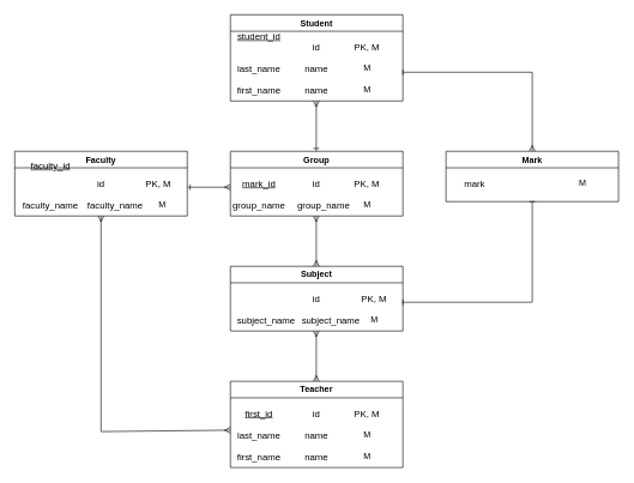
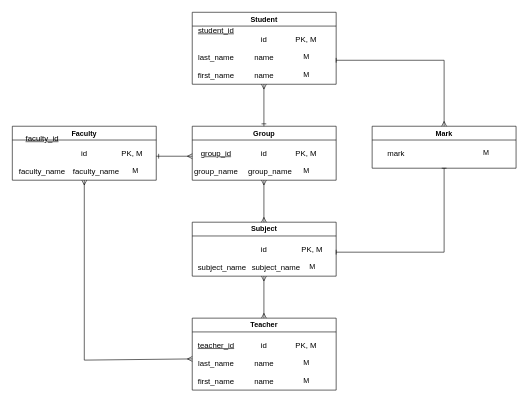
  <mxCell id="0" />
  <mxCell id="1" parent="0" />
  <mxCell id="2" value="Student" style="swimlane;whiteSpace=wrap;html=1;" vertex="1" parent="1"><mxGeometry x="320" y="20" width="240" height="120" as="geometry" /></mxCell>
  <mxCell id="3" value="&lt;u&gt;student_id&lt;/u&gt;" style="text;html=1;align=center;verticalAlign=middle;whiteSpace=wrap;rounded=0;fontSize=13;" vertex="1" parent="2"><mxGeometry x="10" y="15" width="60" height="30" as="geometry" /></mxCell>
  <mxCell id="4" value="last_name" style="text;html=1;align=center;verticalAlign=middle;whiteSpace=wrap;rounded=0;fontSize=13;" vertex="1" parent="2"><mxGeometry x="10" y="60" width="60" height="30" as="geometry" /></mxCell>
  <mxCell id="5" value="first_name" style="text;html=1;align=center;verticalAlign=middle;whiteSpace=wrap;rounded=0;fontSize=13;" vertex="1" parent="2"><mxGeometry x="10" y="90" width="60" height="30" as="geometry" /></mxCell>
  <mxCell id="6" value="name" style="text;html=1;align=center;verticalAlign=middle;whiteSpace=wrap;rounded=0;fontSize=13;" vertex="1" parent="2"><mxGeometry x="90" y="60" width="60" height="30" as="geometry" /></mxCell>
  <mxCell id="7" value="name" style="text;html=1;align=center;verticalAlign=middle;whiteSpace=wrap;rounded=0;fontSize=13;" vertex="1" parent="2"><mxGeometry x="90" y="90" width="60" height="30" as="geometry" /></mxCell>
  <mxCell id="8" value="id" style="text;html=1;align=center;verticalAlign=middle;whiteSpace=wrap;rounded=0;fontSize=13;" vertex="1" parent="2"><mxGeometry x="90" y="30" width="60" height="30" as="geometry" /></mxCell>
  <mxCell id="9" value="PK, M" style="text;html=1;align=center;verticalAlign=middle;whiteSpace=wrap;rounded=0;fontSize=13;" vertex="1" parent="2"><mxGeometry x="160" y="30" width="60" height="30" as="geometry" /></mxCell>
  <mxCell id="10" value="M" style="text;html=1;align=center;verticalAlign=middle;resizable=0;points=[];autosize=1;strokeColor=none;fillColor=none;" vertex="1" parent="2"><mxGeometry x="175" y="90" width="30" height="30" as="geometry" /></mxCell>
  <mxCell id="11" value="M" style="text;html=1;align=center;verticalAlign=middle;resizable=0;points=[];autosize=1;strokeColor=none;fillColor=none;" vertex="1" parent="2"><mxGeometry x="175" y="60" width="30" height="30" as="geometry" /></mxCell>
  <mxCell id="12" value="Group" style="swimlane;whiteSpace=wrap;html=1;" vertex="1" parent="1"><mxGeometry x="320" y="210" width="240" height="90" as="geometry" /></mxCell>
- <mxCell id="13" value="&lt;u&gt;mark_id&lt;/u&gt;" style="text;html=1;align=center;verticalAlign=middle;whiteSpace=wrap;rounded=0;fontSize=13;" vertex="1" parent="12"><mxGeometry x="10" y="30" width="60" height="30" as="geometry" /></mxCell>
+ <mxCell id="13" value="&lt;u&gt;group_id&lt;/u&gt;" style="text;html=1;align=center;verticalAlign=middle;whiteSpace=wrap;rounded=0;fontSize=13;" vertex="1" parent="12"><mxGeometry x="10" y="30" width="60" height="30" as="geometry" /></mxCell>
  <mxCell id="14" value="group_name" style="text;html=1;align=center;verticalAlign=middle;whiteSpace=wrap;rounded=0;fontSize=13;" vertex="1" parent="12"><mxGeometry x="10" y="60" width="60" height="30" as="geometry" /></mxCell>
  <mxCell id="15" value="id" style="text;html=1;align=center;verticalAlign=middle;whiteSpace=wrap;rounded=0;fontSize=13;" vertex="1" parent="12"><mxGeometry x="90" y="30" width="60" height="30" as="geometry" /></mxCell>
  <mxCell id="16" value="PK, M" style="text;html=1;align=center;verticalAlign=middle;whiteSpace=wrap;rounded=0;fontSize=13;" vertex="1" parent="12"><mxGeometry x="160" y="30" width="60" height="30" as="geometry" /></mxCell>
  <mxCell id="17" value="M" style="text;html=1;align=center;verticalAlign=middle;resizable=0;points=[];autosize=1;strokeColor=none;fillColor=none;" vertex="1" parent="12"><mxGeometry x="175" y="60" width="30" height="30" as="geometry" /></mxCell>
  <mxCell id="18" value="group_name" style="text;html=1;align=center;verticalAlign=middle;whiteSpace=wrap;rounded=0;fontSize=13;" vertex="1" parent="12"><mxGeometry x="100" y="60" width="60" height="30" as="geometry" /></mxCell>
  <mxCell id="19" value="Subject" style="swimlane;whiteSpace=wrap;html=1;" vertex="1" parent="1"><mxGeometry x="320" y="370" width="240" height="90" as="geometry" /></mxCell>
  <mxCell id="20" value="subject_name" style="text;html=1;align=center;verticalAlign=middle;whiteSpace=wrap;rounded=0;fontSize=13;" vertex="1" parent="19"><mxGeometry x="20" y="60" width="60" height="30" as="geometry" /></mxCell>
  <mxCell id="21" value="id" style="text;html=1;align=center;verticalAlign=middle;whiteSpace=wrap;rounded=0;fontSize=13;" vertex="1" parent="19"><mxGeometry x="90" y="30" width="60" height="30" as="geometry" /></mxCell>
  <mxCell id="22" value="PK, M" style="text;html=1;align=center;verticalAlign=middle;whiteSpace=wrap;rounded=0;fontSize=13;" vertex="1" parent="19"><mxGeometry x="170" y="30" width="60" height="30" as="geometry" /></mxCell>
  <mxCell id="23" value="M" style="text;html=1;align=center;verticalAlign=middle;resizable=0;points=[];autosize=1;strokeColor=none;fillColor=none;" vertex="1" parent="19"><mxGeometry x="185" y="60" width="30" height="30" as="geometry" /></mxCell>
  <mxCell id="24" value="subject_name" style="text;html=1;align=center;verticalAlign=middle;whiteSpace=wrap;rounded=0;fontSize=13;" vertex="1" parent="19"><mxGeometry x="110" y="60" width="60" height="30" as="geometry" /></mxCell>
  <mxCell id="25" value="Teacher" style="swimlane;whiteSpace=wrap;html=1;" vertex="1" parent="1"><mxGeometry x="320" y="530" width="240" height="120" as="geometry" /></mxCell>
- <mxCell id="26" value="&lt;u&gt;first_id&lt;/u&gt;" style="text;html=1;align=center;verticalAlign=middle;whiteSpace=wrap;rounded=0;fontSize=13;" vertex="1" parent="25"><mxGeometry x="10" y="30" width="60" height="30" as="geometry" /></mxCell>
+ <mxCell id="26" value="&lt;u&gt;teacher_id&lt;/u&gt;" style="text;html=1;align=center;verticalAlign=middle;whiteSpace=wrap;rounded=0;fontSize=13;" vertex="1" parent="25"><mxGeometry x="10" y="30" width="60" height="30" as="geometry" /></mxCell>
  <mxCell id="27" value="last_name" style="text;html=1;align=center;verticalAlign=middle;whiteSpace=wrap;rounded=0;fontSize=13;" vertex="1" parent="25"><mxGeometry x="10" y="60" width="60" height="30" as="geometry" /></mxCell>
  <mxCell id="28" value="first_name" style="text;html=1;align=center;verticalAlign=middle;whiteSpace=wrap;rounded=0;fontSize=13;" vertex="1" parent="25"><mxGeometry x="10" y="90" width="60" height="30" as="geometry" /></mxCell>
  <mxCell id="29" value="name" style="text;html=1;align=center;verticalAlign=middle;whiteSpace=wrap;rounded=0;fontSize=13;" vertex="1" parent="25"><mxGeometry x="90" y="60" width="60" height="30" as="geometry" /></mxCell>
  <mxCell id="30" value="name" style="text;html=1;align=center;verticalAlign=middle;whiteSpace=wrap;rounded=0;fontSize=13;" vertex="1" parent="25"><mxGeometry x="90" y="90" width="60" height="30" as="geometry" /></mxCell>
  <mxCell id="31" value="id" style="text;html=1;align=center;verticalAlign=middle;whiteSpace=wrap;rounded=0;fontSize=13;" vertex="1" parent="25"><mxGeometry x="90" y="30" width="60" height="30" as="geometry" /></mxCell>
  <mxCell id="32" value="PK, M" style="text;html=1;align=center;verticalAlign=middle;whiteSpace=wrap;rounded=0;fontSize=13;" vertex="1" parent="25"><mxGeometry x="160" y="30" width="60" height="30" as="geometry" /></mxCell>
  <mxCell id="33" value="M" style="text;html=1;align=center;verticalAlign=middle;resizable=0;points=[];autosize=1;strokeColor=none;fillColor=none;" vertex="1" parent="25"><mxGeometry x="175" y="90" width="30" height="30" as="geometry" /></mxCell>
  <mxCell id="34" value="M" style="text;html=1;align=center;verticalAlign=middle;resizable=0;points=[];autosize=1;strokeColor=none;fillColor=none;" vertex="1" parent="25"><mxGeometry x="175" y="60" width="30" height="30" as="geometry" /></mxCell>
  <mxCell id="35" value="Faculty" style="swimlane;whiteSpace=wrap;html=1;" vertex="1" parent="1"><mxGeometry y="210" width="240" height="90" as="geometry" x="20" /></mxCell>
  <mxCell id="36" value="&lt;u&gt;faculty_id&lt;/u&gt;" style="text;html=1;align=center;verticalAlign=middle;whiteSpace=wrap;rounded=0;fontSize=13;" vertex="1" parent="35"><mxGeometry x="20" y="5" width="60" height="30" as="geometry" /></mxCell>
  <mxCell id="37" value="faculty_name" style="text;html=1;align=center;verticalAlign=middle;whiteSpace=wrap;rounded=0;fontSize=13;" vertex="1" parent="35"><mxGeometry x="20" y="60" width="60" height="30" as="geometry" /></mxCell>
  <mxCell id="38" value="id" style="text;html=1;align=center;verticalAlign=middle;whiteSpace=wrap;rounded=0;fontSize=13;" vertex="1" parent="35"><mxGeometry x="90" y="30" width="60" height="30" as="geometry" /></mxCell>
  <mxCell id="39" value="PK, M" style="text;html=1;align=center;verticalAlign=middle;whiteSpace=wrap;rounded=0;fontSize=13;" vertex="1" parent="35"><mxGeometry x="170" y="30" width="60" height="30" as="geometry" /></mxCell>
  <mxCell id="40" value="M" style="text;html=1;align=center;verticalAlign=middle;resizable=0;points=[];autosize=1;strokeColor=none;fillColor=none;" vertex="1" parent="35"><mxGeometry x="190" y="60" width="30" height="30" as="geometry" /></mxCell>
  <mxCell id="41" value="faculty_name" style="text;html=1;align=center;verticalAlign=middle;whiteSpace=wrap;rounded=0;fontSize=13;" vertex="1" parent="35"><mxGeometry x="110" y="60" width="60" height="30" as="geometry" /></mxCell>
  <mxCell id="42" value="Mark" style="swimlane;whiteSpace=wrap;html=1;" vertex="1" parent="1"><mxGeometry x="620" y="210" width="240" height="70" as="geometry" /></mxCell>
  <mxCell id="43" value="mark" style="text;html=1;align=center;verticalAlign=middle;whiteSpace=wrap;rounded=0;fontSize=13;" vertex="1" parent="42"><mxGeometry x="10" y="30" width="60" height="30" as="geometry" /></mxCell>
  <mxCell id="44" value="M" style="text;html=1;align=center;verticalAlign=middle;resizable=0;points=[];autosize=1;strokeColor=none;fillColor=none;" vertex="1" parent="42"><mxGeometry x="175" y="30" width="30" height="30" as="geometry" /></mxCell>
  <mxCell id="45" value="" style="fontSize=12;html=1;endArrow=ERmany;startArrow=ERmany;rounded=0;" edge="1" parent="1"><mxGeometry width="100" height="100" relative="1" as="geometry"><mxPoint x="439.52" y="370" as="sourcePoint" /><mxPoint x="439.52" y="300" as="targetPoint" /></mxGeometry></mxCell>
  <mxCell id="46" value="" style="fontSize=12;html=1;endArrow=ERmany;startArrow=ERmany;rounded=0;" edge="1" parent="1"><mxGeometry width="100" height="100" relative="1" as="geometry"><mxPoint x="439.52" y="530" as="sourcePoint" /><mxPoint x="439.52" y="460" as="targetPoint" /></mxGeometry></mxCell>
  <mxCell id="47" value="" style="fontSize=12;html=1;endArrow=ERmany;startArrow=ERone;rounded=0;startFill=0;" edge="1" parent="1"><mxGeometry width="100" height="100" relative="1" as="geometry"><mxPoint x="439.52" y="210" as="sourcePoint" /><mxPoint x="439.52" y="140" as="targetPoint" /></mxGeometry></mxCell>
  <mxCell id="48" value="" style="fontSize=12;html=1;endArrow=ERmany;startArrow=ERone;rounded=0;startFill=0;" edge="1" parent="1"><mxGeometry width="100" height="100" relative="1" as="geometry"><mxPoint x="260" y="260" as="sourcePoint" /><mxPoint x="320" y="260" as="targetPoint" /></mxGeometry></mxCell>
  <mxCell id="49" value="" style="fontSize=12;html=1;endArrow=ERmany;startArrow=ERmany;rounded=0;startFill=0;exitX=0.5;exitY=1;exitDx=0;exitDy=0;" edge="1" parent="1"><mxGeometry width="100" height="100" relative="1" as="geometry"><mxPoint x="140" y="300" as="sourcePoint" /><mxPoint x="320" y="598" as="targetPoint" /><Array as="points"><mxPoint x="140" y="600" /></Array></mxGeometry></mxCell>
  <mxCell id="50" value="" style="fontSize=12;html=1;endArrow=ERmany;startArrow=baseDash;rounded=0;endFill=0;entryX=0.5;entryY=0;entryDx=0;entryDy=0;startFill=0;" edge="1" parent="1" target="42"><mxGeometry width="100" height="100" relative="1" as="geometry"><mxPoint x="560" y="100" as="sourcePoint" /><mxPoint x="740" y="200" as="targetPoint" /><Array as="points"><mxPoint x="740" y="100" /></Array></mxGeometry></mxCell>
  <mxCell id="51" value="" style="fontSize=12;html=1;endArrow=baseDash;startArrow=baseDash;rounded=0;endFill=0;entryX=0.5;entryY=1;entryDx=0;entryDy=0;startFill=0;" edge="1" parent="1" target="42"><mxGeometry width="100" height="100" relative="1" as="geometry"><mxPoint x="560" y="420" as="sourcePoint" /><mxPoint x="740" y="530" as="targetPoint" /><Array as="points"><mxPoint x="740" y="420" /></Array></mxGeometry></mxCell>
